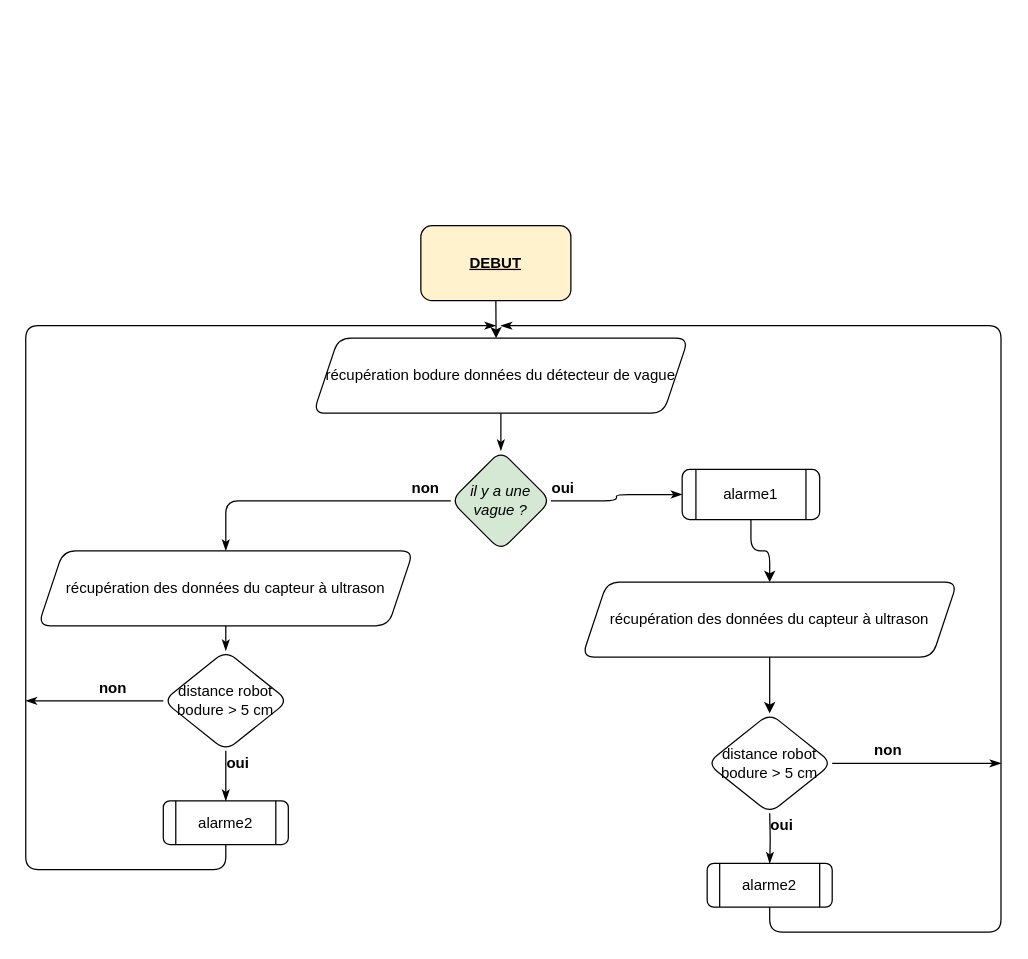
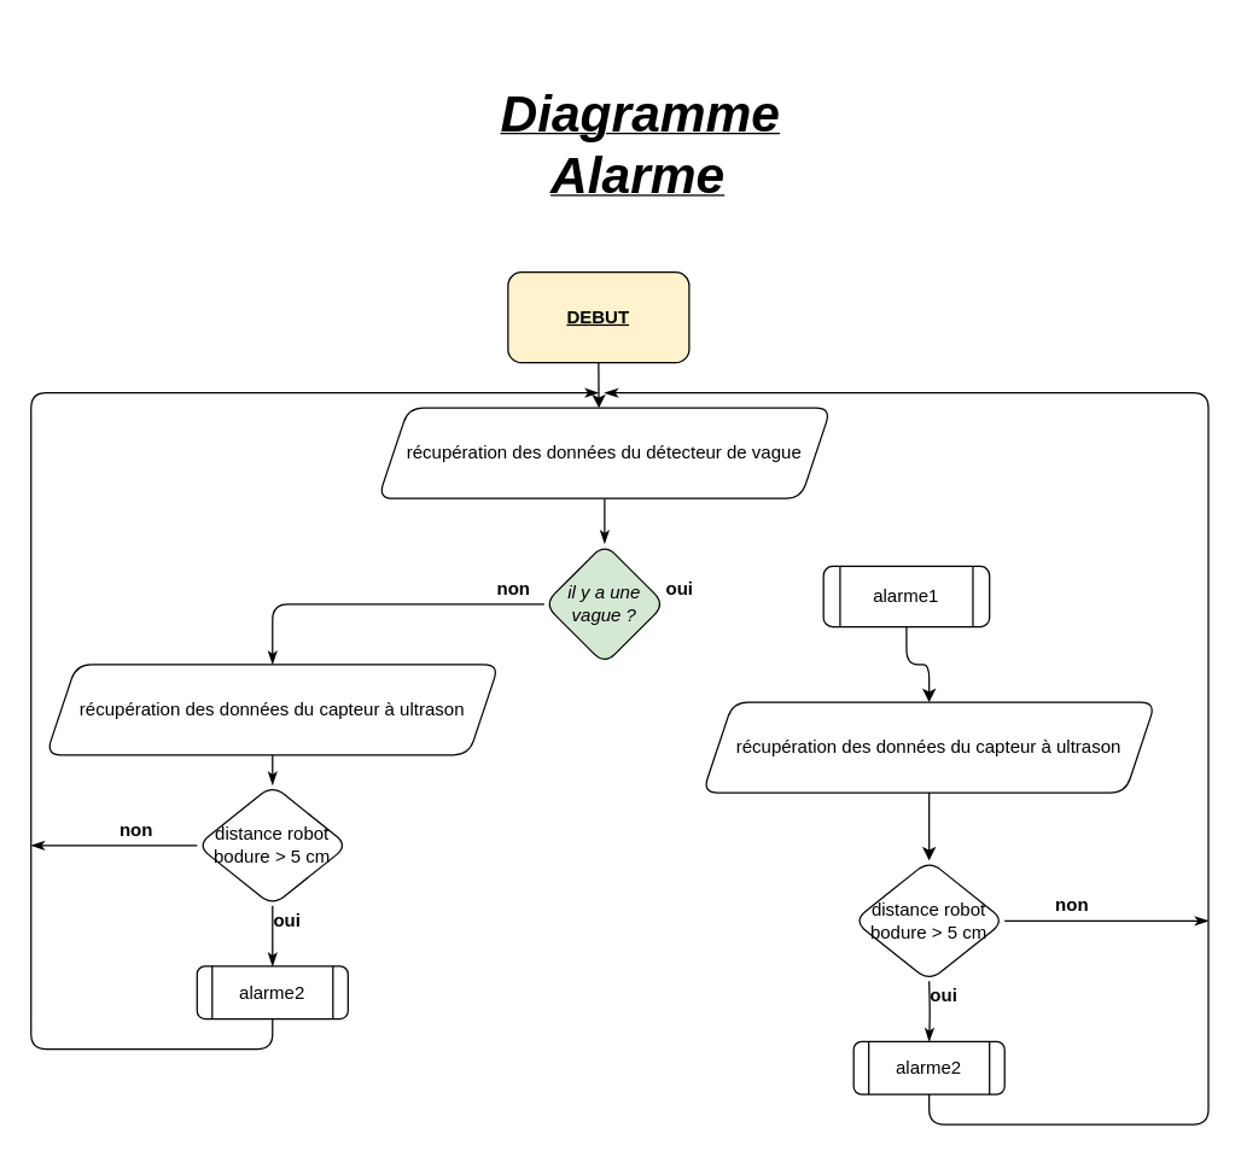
  <mxCell id="0" />
  <mxCell id="1" parent="0" />
  <mxCell id="2" style="edgeStyle=orthogonalEdgeStyle;orthogonalLoop=1;jettySize=auto;html=1;exitX=0.5;exitY=1;exitDx=0;exitDy=0;sketch=0;shadow=0;" parent="1" source="3" edge="1"><mxGeometry relative="1" as="geometry"><mxPoint x="396.167" y="270" as="targetPoint" /></mxGeometry></mxCell>
  <mxCell id="3" value="&lt;b&gt;&lt;u&gt;DEBUT&lt;/u&gt;&lt;/b&gt;" style="whiteSpace=wrap;html=1;rounded=1;sketch=0;shadow=0;fillColor=#fff2cc;" parent="1" vertex="1"><mxGeometry x="336" y="180" width="120" height="60" as="geometry" /></mxCell>
  <mxCell id="4" style="edgeStyle=orthogonalEdgeStyle;rounded=1;sketch=0;orthogonalLoop=1;jettySize=auto;html=1;exitX=0.5;exitY=1;exitDx=0;exitDy=0;shadow=0;endArrow=classicThin;endFill=1;" edge="1" parent="1" source="5"><mxGeometry relative="1" as="geometry"><mxPoint x="400" y="360" as="targetPoint" /></mxGeometry></mxCell>
- <mxCell id="5" value="récupération bodure données du détecteur de vague" style="shape=parallelogram;perimeter=parallelogramPerimeter;whiteSpace=wrap;html=1;fixedSize=1;rounded=1;sketch=0;shadow=0;" parent="1" vertex="1"><mxGeometry x="250" y="270" width="300" height="60" as="geometry" /></mxCell>
+ <mxCell id="5" value="récupération des données du détecteur de vague" style="shape=parallelogram;perimeter=parallelogramPerimeter;whiteSpace=wrap;html=1;fixedSize=1;rounded=1;sketch=0;shadow=0;" parent="1" vertex="1"><mxGeometry x="250" y="270" width="300" height="60" as="geometry" /></mxCell>
  <mxCell id="6" style="edgeStyle=orthogonalEdgeStyle;rounded=0;orthogonalLoop=1;jettySize=auto;html=1;exitX=0.5;exitY=1;exitDx=0;exitDy=0;entryX=0.5;entryY=0;entryDx=0;entryDy=0;" parent="1" source="9" edge="1"><mxGeometry relative="1" as="geometry" /></mxCell>
- <mxCell id="7" style="edgeStyle=orthogonalEdgeStyle;rounded=1;sketch=0;orthogonalLoop=1;jettySize=auto;html=1;exitX=1;exitY=0.5;exitDx=0;exitDy=0;entryX=0;entryY=0.5;entryDx=0;entryDy=0;shadow=0;endArrow=classicThin;endFill=1;" edge="1" parent="1" source="9" target="18"><mxGeometry relative="1" as="geometry" /></mxCell>
  <mxCell id="8" style="edgeStyle=orthogonalEdgeStyle;rounded=1;sketch=0;orthogonalLoop=1;jettySize=auto;html=1;exitX=0;exitY=0.5;exitDx=0;exitDy=0;shadow=0;endArrow=classicThin;endFill=1;entryX=0.5;entryY=0;entryDx=0;entryDy=0;" edge="1" parent="1" source="9" target="27"><mxGeometry relative="1" as="geometry"><mxPoint x="180" y="400" as="targetPoint" /></mxGeometry></mxCell>
  <mxCell id="9" value="&lt;i&gt;il y a une vague ?&lt;/i&gt;" style="rhombus;whiteSpace=wrap;html=1;rounded=1;sketch=0;shadow=0;fillColor=#d5e8d4;" parent="1" vertex="1"><mxGeometry x="360" y="360" width="80" height="80" as="geometry" /></mxCell>
  <mxCell id="10" value="&lt;b&gt;oui&lt;/b&gt;" style="text;html=1;fillColor=none;align=center;verticalAlign=middle;whiteSpace=wrap;rounded=1;sketch=0;shadow=0;" parent="1" vertex="1"><mxGeometry x="430" y="380" width="40" height="20" as="geometry" /></mxCell>
  <mxCell id="11" value="&lt;b&gt;non&lt;/b&gt;" style="text;html=1;fillColor=none;align=center;verticalAlign=middle;whiteSpace=wrap;rounded=1;sketch=0;shadow=0;" parent="1" vertex="1"><mxGeometry x="320" y="380" width="40" height="20" as="geometry" /></mxCell>
  <mxCell id="12" value="&lt;b&gt;oui&lt;/b&gt;" style="text;html=1;fillColor=none;align=center;verticalAlign=middle;whiteSpace=wrap;rounded=1;sketch=0;shadow=0;" parent="1" vertex="1"><mxGeometry x="170" y="600" width="40" height="20" as="geometry" /></mxCell>
  <mxCell id="13" style="edgeStyle=orthogonalEdgeStyle;rounded=1;orthogonalLoop=1;jettySize=auto;html=1;exitX=0;exitY=0.5;exitDx=0;exitDy=0;sketch=0;shadow=0;" parent="1" edge="1"><mxGeometry relative="1" as="geometry"><mxPoint x="182" y="610" as="targetPoint" /></mxGeometry></mxCell>
  <mxCell id="14" style="edgeStyle=orthogonalEdgeStyle;rounded=0;orthogonalLoop=1;jettySize=auto;html=1;exitX=0.5;exitY=1;exitDx=0;exitDy=0;entryX=0.5;entryY=0;entryDx=0;entryDy=0;" parent="1" edge="1"><mxGeometry relative="1" as="geometry" /></mxCell>
  <mxCell id="15" value="&lt;b&gt;non&lt;/b&gt;" style="text;html=1;fillColor=none;align=center;verticalAlign=middle;whiteSpace=wrap;rounded=1;sketch=0;shadow=0;" parent="1" vertex="1"><mxGeometry x="70" y="540" width="40" height="20" as="geometry" /></mxCell>
+ <mxCell id="16" value="&lt;b&gt;&lt;u&gt;&lt;i&gt;&lt;font style=&quot;font-size: 34px&quot;&gt;Diagramme Alarme&lt;/font&gt;&lt;/i&gt;&lt;/u&gt;&lt;/b&gt;&amp;nbsp;" style="text;html=1;strokeColor=none;fillColor=none;align=center;verticalAlign=middle;whiteSpace=wrap;rounded=1;" parent="1" vertex="1"><mxGeometry x="274" y="20" width="300" height="150" as="geometry" /></mxCell>
  <mxCell id="17" style="edgeStyle=orthogonalEdgeStyle;orthogonalLoop=1;jettySize=auto;html=1;exitX=0.5;exitY=1;exitDx=0;exitDy=0;entryX=0.5;entryY=0;entryDx=0;entryDy=0;sketch=0;shadow=0;" parent="1" source="18" target="22" edge="1"><mxGeometry relative="1" as="geometry" /></mxCell>
  <mxCell id="18" value="alarme1" style="shape=process;whiteSpace=wrap;html=1;backgroundOutline=1;rounded=1;sketch=0;shadow=0;" parent="1" vertex="1"><mxGeometry x="545" y="375" width="110" height="40" as="geometry" /></mxCell>
  <mxCell id="19" style="edgeStyle=orthogonalEdgeStyle;rounded=1;sketch=0;orthogonalLoop=1;jettySize=auto;html=1;exitX=0.5;exitY=1;exitDx=0;exitDy=0;shadow=0;endArrow=classicThin;endFill=1;" edge="1" parent="1" source="20"><mxGeometry relative="1" as="geometry"><mxPoint x="396" y="260" as="targetPoint" /><Array as="points"><mxPoint x="180" y="695" /><mxPoint x="20" y="695" /><mxPoint x="20" y="260" /><mxPoint x="336" y="260" /></Array></mxGeometry></mxCell>
  <mxCell id="20" value="alarme2" style="shape=process;whiteSpace=wrap;html=1;backgroundOutline=1;sketch=0;shadow=0;rounded=1;" parent="1" vertex="1"><mxGeometry x="130" y="640" width="100" height="35" as="geometry" /></mxCell>
  <mxCell id="21" style="edgeStyle=orthogonalEdgeStyle;orthogonalLoop=1;jettySize=auto;html=1;exitX=0.5;exitY=1;exitDx=0;exitDy=0;entryX=0.5;entryY=0;entryDx=0;entryDy=0;sketch=0;shadow=0;" parent="1" source="22" target="25" edge="1"><mxGeometry relative="1" as="geometry" /></mxCell>
  <mxCell id="22" value="récupération des données du capteur à ultrason" style="shape=parallelogram;perimeter=parallelogramPerimeter;whiteSpace=wrap;html=1;fixedSize=1;rounded=1;sketch=0;shadow=0;" parent="1" vertex="1"><mxGeometry x="465" y="465" width="300" height="60" as="geometry" /></mxCell>
  <mxCell id="23" style="edgeStyle=orthogonalEdgeStyle;orthogonalLoop=1;jettySize=auto;html=1;exitX=0.5;exitY=1;exitDx=0;exitDy=0;entryX=0.5;entryY=0;entryDx=0;entryDy=0;" parent="1" source="25" edge="1"><mxGeometry relative="1" as="geometry" /></mxCell>
  <mxCell id="24" style="edgeStyle=orthogonalEdgeStyle;rounded=1;sketch=0;orthogonalLoop=1;jettySize=auto;html=1;exitX=1;exitY=0.5;exitDx=0;exitDy=0;shadow=0;endArrow=classicThin;endFill=1;" edge="1" parent="1" source="25"><mxGeometry relative="1" as="geometry"><mxPoint x="800" y="610" as="targetPoint" /></mxGeometry></mxCell>
  <mxCell id="25" value="distance robot bodure &amp;gt; 5 cm" style="rhombus;whiteSpace=wrap;html=1;rounded=1;sketch=0;shadow=0;" parent="1" vertex="1"><mxGeometry x="565" y="570" width="100" height="80" as="geometry" /></mxCell>
  <mxCell id="26" style="edgeStyle=orthogonalEdgeStyle;rounded=1;sketch=0;orthogonalLoop=1;jettySize=auto;html=1;exitX=0.5;exitY=1;exitDx=0;exitDy=0;entryX=0.5;entryY=0;entryDx=0;entryDy=0;shadow=0;endArrow=classicThin;endFill=1;" edge="1" parent="1" source="27" target="30"><mxGeometry relative="1" as="geometry" /></mxCell>
  <mxCell id="27" value="récupération des données du capteur à ultrason" style="shape=parallelogram;perimeter=parallelogramPerimeter;whiteSpace=wrap;html=1;fixedSize=1;rounded=1;sketch=0;shadow=0;" vertex="1" parent="1"><mxGeometry x="30" y="440" width="300" height="60" as="geometry" /></mxCell>
  <mxCell id="28" style="edgeStyle=orthogonalEdgeStyle;rounded=1;sketch=0;orthogonalLoop=1;jettySize=auto;html=1;exitX=0.5;exitY=1;exitDx=0;exitDy=0;entryX=0.5;entryY=0;entryDx=0;entryDy=0;shadow=0;endArrow=classicThin;endFill=1;" edge="1" parent="1" source="30" target="20"><mxGeometry relative="1" as="geometry" /></mxCell>
  <mxCell id="29" style="edgeStyle=orthogonalEdgeStyle;rounded=1;sketch=0;orthogonalLoop=1;jettySize=auto;html=1;exitX=0;exitY=0.5;exitDx=0;exitDy=0;shadow=0;endArrow=classicThin;endFill=1;" edge="1" parent="1" source="30"><mxGeometry relative="1" as="geometry"><mxPoint x="20" y="560" as="targetPoint" /></mxGeometry></mxCell>
  <mxCell id="30" value="distance robot bodure &amp;gt; 5 cm" style="rhombus;whiteSpace=wrap;html=1;rounded=1;sketch=0;shadow=0;" vertex="1" parent="1"><mxGeometry x="130" y="520" width="100" height="80" as="geometry" /></mxCell>
  <mxCell id="31" value="&lt;b&gt;oui&lt;/b&gt;" style="text;html=1;fillColor=none;align=center;verticalAlign=middle;whiteSpace=wrap;rounded=1;sketch=0;shadow=0;" vertex="1" parent="1"><mxGeometry x="605" y="650" width="40" height="20" as="geometry" /></mxCell>
  <mxCell id="32" style="edgeStyle=orthogonalEdgeStyle;rounded=1;sketch=0;orthogonalLoop=1;jettySize=auto;html=1;exitX=0.5;exitY=1;exitDx=0;exitDy=0;shadow=0;endArrow=classicThin;endFill=1;" edge="1" parent="1" source="33"><mxGeometry relative="1" as="geometry"><mxPoint x="400" y="260" as="targetPoint" /><Array as="points"><mxPoint x="615" y="745" /><mxPoint x="800" y="745" /><mxPoint x="800" y="260" /></Array></mxGeometry></mxCell>
  <mxCell id="33" value="alarme2" style="shape=process;whiteSpace=wrap;html=1;backgroundOutline=1;sketch=0;shadow=0;rounded=1;" vertex="1" parent="1"><mxGeometry x="565" y="690" width="100" height="35" as="geometry" /></mxCell>
  <mxCell id="34" style="edgeStyle=orthogonalEdgeStyle;rounded=1;sketch=0;orthogonalLoop=1;jettySize=auto;html=1;exitX=0.5;exitY=1;exitDx=0;exitDy=0;entryX=0.5;entryY=0;entryDx=0;entryDy=0;shadow=0;endArrow=classicThin;endFill=1;" edge="1" parent="1" target="33"><mxGeometry relative="1" as="geometry"><mxPoint x="615" y="650" as="sourcePoint" /></mxGeometry></mxCell>
  <mxCell id="35" value="&lt;b&gt;non&lt;/b&gt;" style="text;html=1;fillColor=none;align=center;verticalAlign=middle;whiteSpace=wrap;rounded=1;sketch=0;shadow=0;" vertex="1" parent="1"><mxGeometry x="690" y="590" width="40" height="20" as="geometry" /></mxCell>
